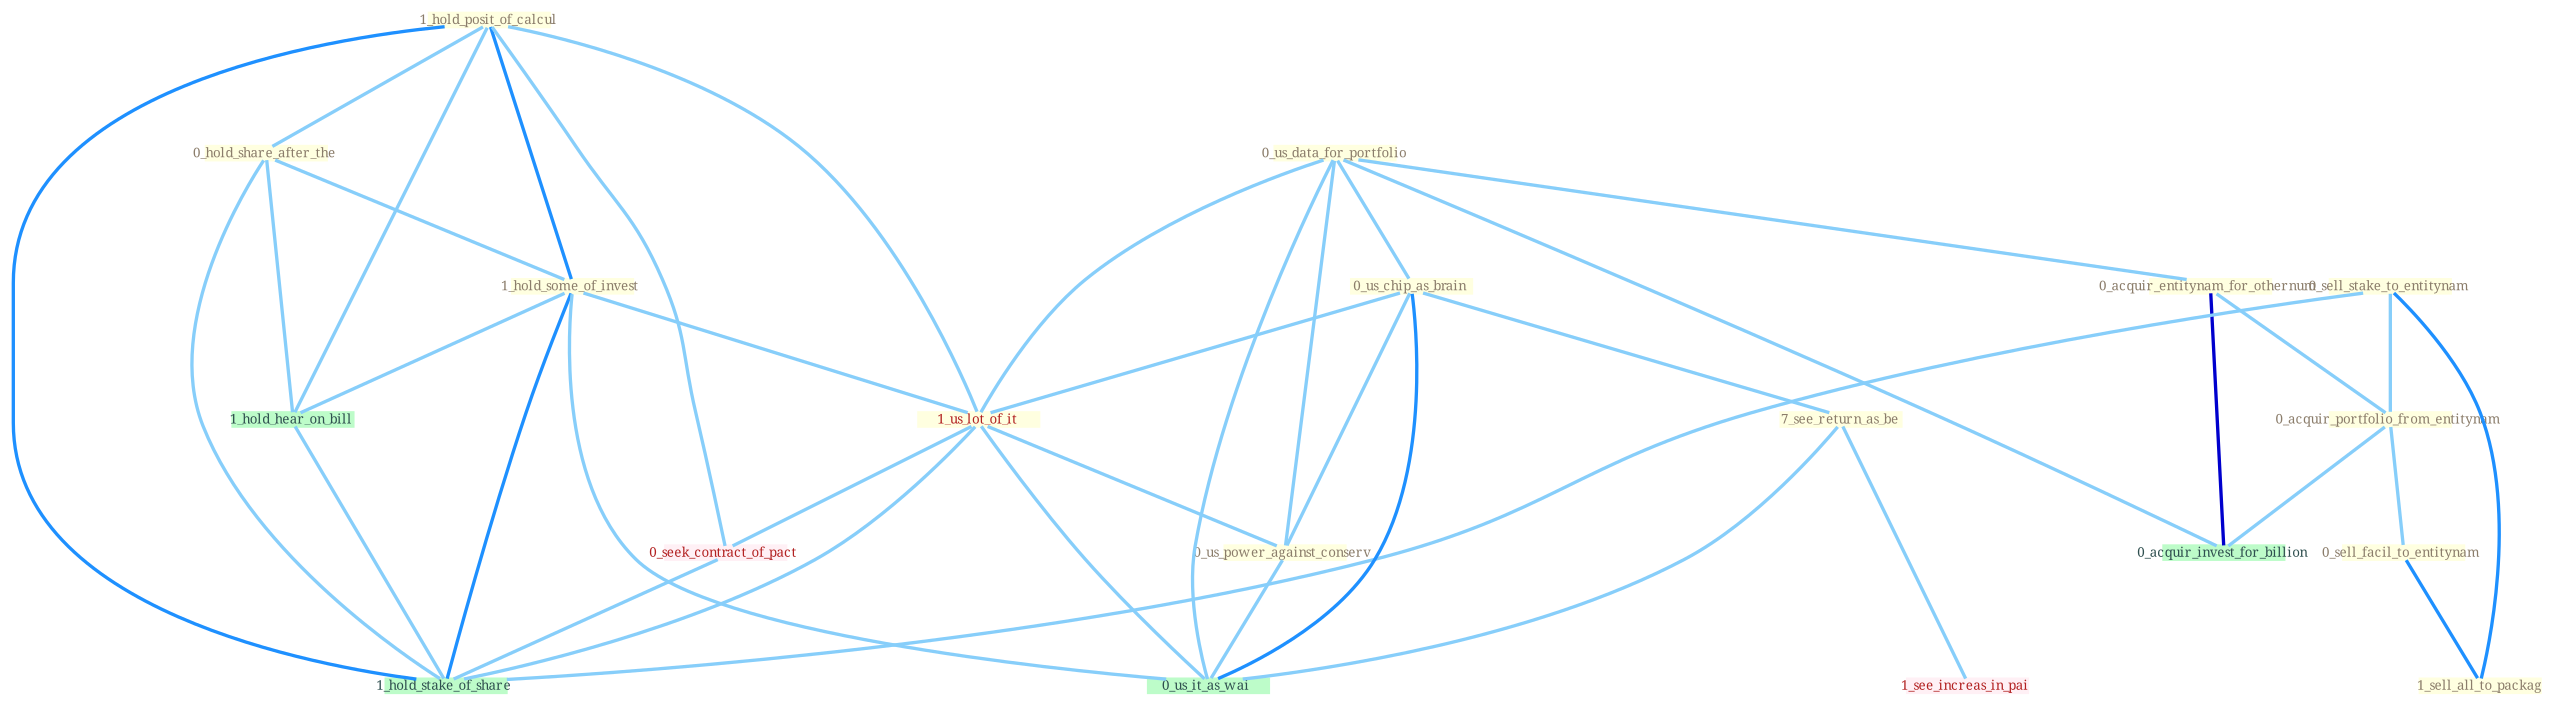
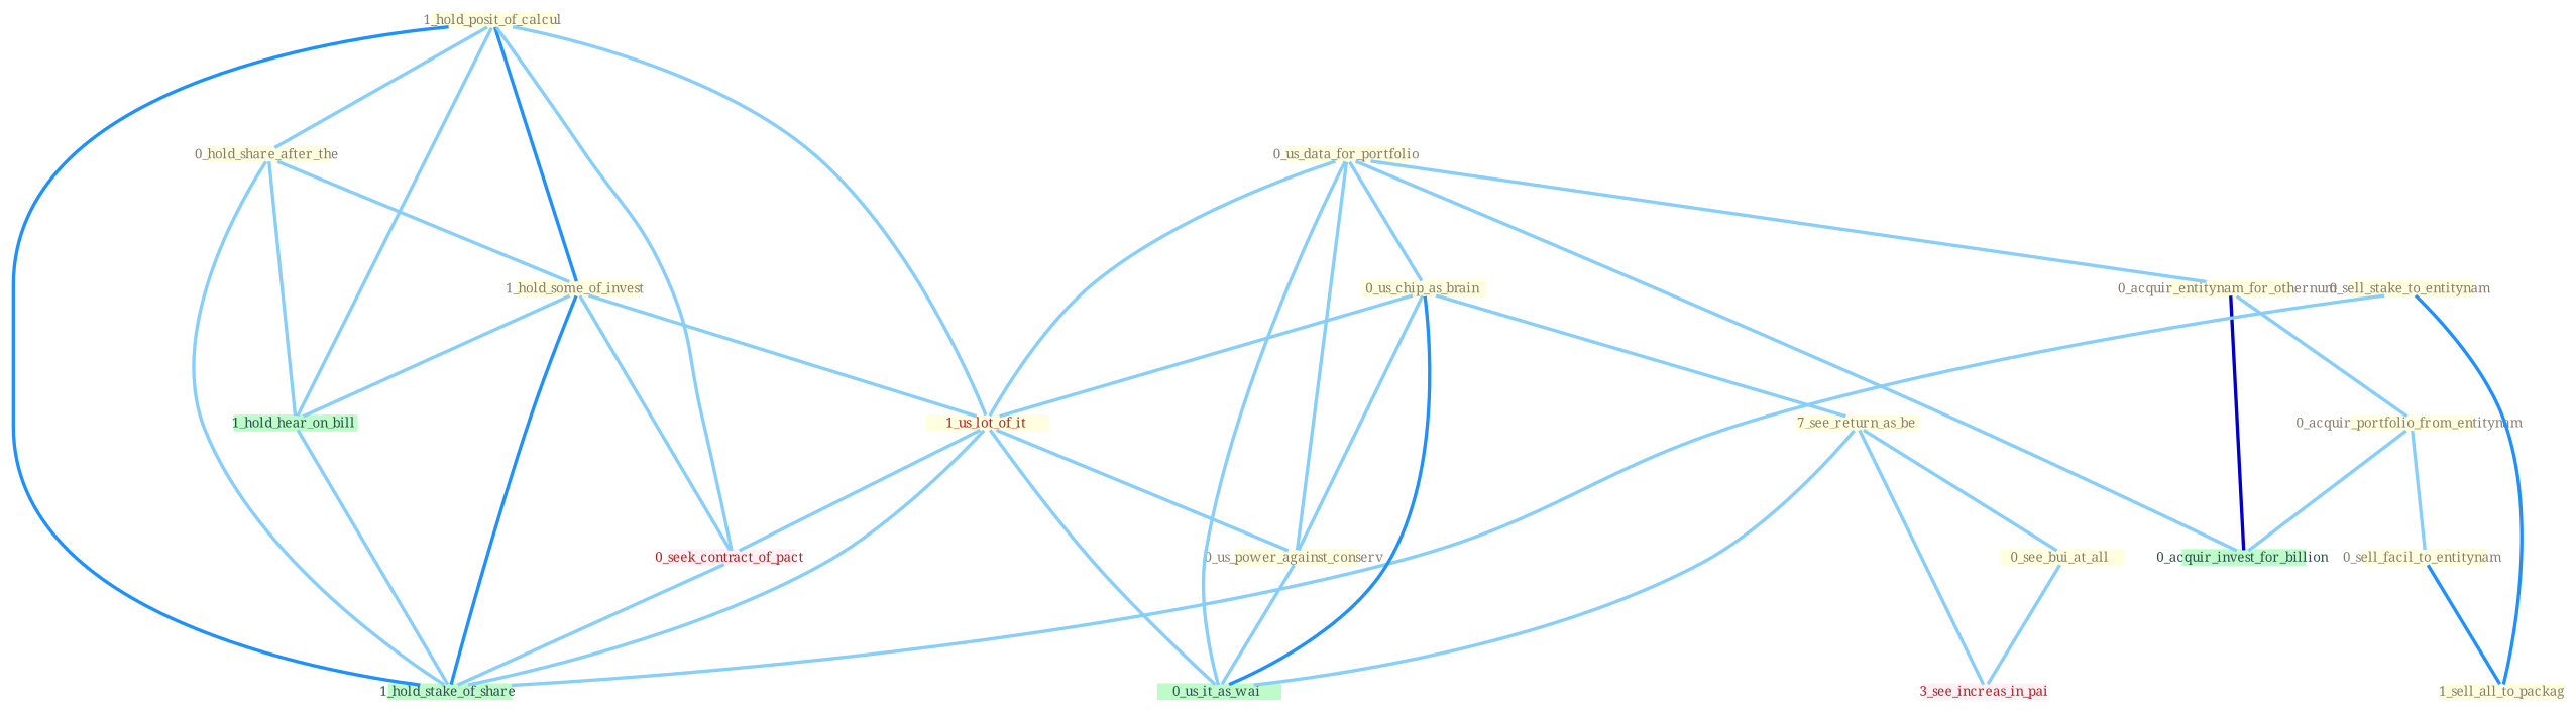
  graph {
    fontname="Noto Serif"
    node [color="#ffffe0" fixedsize=true fontcolor="#8b7d6b" fontname="Noto Serif" fontsize=4 shape=polygon style=filled]
    edge [color="#87cefa" fontname="Noto Serif" w=1]
    n1 [height=.06 label="1_hold_posit_of_calcul" width=.5]
    n2 [height=.06 label="0_us_data_for_portfolio" width=.5]
    "0_acquir_entitynam_for_othernum " [height=.06 width=.5]
    "0_sell_stake_to_entitynam " [height=.06 width=.5]
    "0_acquir_portfolio_from_entitynam " [height=.06 width=.5]
    "0_us_chip_as_brain " [height=.06 width=.5]
    "0_hold_share_after_the " [height=.06 width=.5]
    "1_hold_some_of_invest " [height=.06 width=.5]
    "0_sell_facil_to_entitynam " [height=.06 width=.5]
    "1_us_lot_of_it " [fontcolor="#b22222" height=.06 width=.5]
    "0_us_power_against_conserv " [height=.06 width=.5]
    n12 [height=.06 label="7_see_return_as_be" width=.5]
    n13 [height=.06 label="1_sell_all_to_packag" width=.5]
+   "0_see_bui_at_all " [height=.06 width=.5]
    "0_seek_contract_of_pact " [color="#fff0f5" fontcolor="#b22222" height=.06 width=.5]
-   "1_see_increas_in_pai " [color="#fff0f5" fontcolor="#b22222" height=.06 width=.5]
+   "1_see_increas_in_pai " [color="#fff0f5" fontcolor="#b22222" height=.06 width=.5 label="3_see_increas_in_pai"]
    "1_hold_hear_on_bill " [color="#BDFCC9" fontcolor="#2f4f4f" height=.06 width=.5]
    "1_hold_stake_of_share " [color="#BDFCC9" fontcolor="#2f4f4f" height=.06 width=.5]
    "0_us_it_as_wai " [color="#BDFCC9" fontcolor="#2f4f4f" height=.06 width=.5]
    n20 [color="#BDFCC9" fontcolor="#2f4f4f" height=.06 label="0_acquir_invest_for_billion" width=.5]
    subgraph sub_1 {
      n1
      n2
      "0_acquir_entitynam_for_othernum "
      "0_sell_stake_to_entitynam "
      "0_acquir_portfolio_from_entitynam "
      "0_us_chip_as_brain "
      "0_hold_share_after_the "
      "1_hold_some_of_invest "
      "0_sell_facil_to_entitynam "
      "1_us_lot_of_it "
      "0_us_power_against_conserv "
      n12
      n13
+     "0_see_bui_at_all "
    }
    subgraph sub_2 {
      "0_seek_contract_of_pact "
      "1_see_increas_in_pai "
    }
    n1 -- "0_hold_share_after_the "
    n1 -- "1_hold_some_of_invest " [color="#1e90ff" w=2]
    n1 -- "1_us_lot_of_it "
    n1 -- "0_seek_contract_of_pact "
    n1 -- "1_hold_hear_on_bill "
    n1 -- "1_hold_stake_of_share " [color="#1e90ff" w=2]
    n2 -- "0_acquir_entitynam_for_othernum "
    n2 -- "0_us_chip_as_brain "
    n2 -- "1_us_lot_of_it "
    n2 -- "0_us_power_against_conserv "
    n2 -- "0_us_it_as_wai "
    n2 -- n20
    "0_acquir_entitynam_for_othernum " -- "0_acquir_portfolio_from_entitynam "
    "0_acquir_entitynam_for_othernum " -- n20 [color="#0000cd" w=3]
-   "0_sell_stake_to_entitynam " -- "0_acquir_portfolio_from_entitynam "
    "0_sell_stake_to_entitynam " -- n13 [color="#1e90ff" w=2]
    "0_sell_stake_to_entitynam " -- "1_hold_stake_of_share "
    "0_acquir_portfolio_from_entitynam " -- "0_sell_facil_to_entitynam "
    "0_acquir_portfolio_from_entitynam " -- n20
    "0_us_chip_as_brain " -- "1_us_lot_of_it "
    "0_us_chip_as_brain " -- "0_us_power_against_conserv "
    "0_us_chip_as_brain " -- n12
    "0_us_chip_as_brain " -- "0_us_it_as_wai " [color="#1e90ff" w=2]
    "0_hold_share_after_the " -- "1_hold_some_of_invest "
    "0_hold_share_after_the " -- "1_hold_hear_on_bill "
    "0_hold_share_after_the " -- "1_hold_stake_of_share "
    "1_hold_some_of_invest " -- "1_us_lot_of_it "
-   "1_hold_some_of_invest " -- "0_us_it_as_wai "
+   "1_hold_some_of_invest " -- "0_seek_contract_of_pact "
    "1_hold_some_of_invest " -- "1_hold_hear_on_bill "
    "1_hold_some_of_invest " -- "1_hold_stake_of_share " [color="#1e90ff" w=2]
    "0_sell_facil_to_entitynam " -- n13 [color="#1e90ff" w=2]
    "1_us_lot_of_it " -- "0_us_power_against_conserv "
    "1_us_lot_of_it " -- "0_seek_contract_of_pact "
    "1_us_lot_of_it " -- "1_hold_stake_of_share "
    "1_us_lot_of_it " -- "0_us_it_as_wai "
    "0_us_power_against_conserv " -- "0_us_it_as_wai "
+   n12 -- "0_see_bui_at_all "
    n12 -- "1_see_increas_in_pai "
    n12 -- "0_us_it_as_wai "
+   "0_see_bui_at_all " -- "1_see_increas_in_pai "
    "0_seek_contract_of_pact " -- "1_hold_stake_of_share "
    "1_hold_hear_on_bill " -- "1_hold_stake_of_share "
  }
